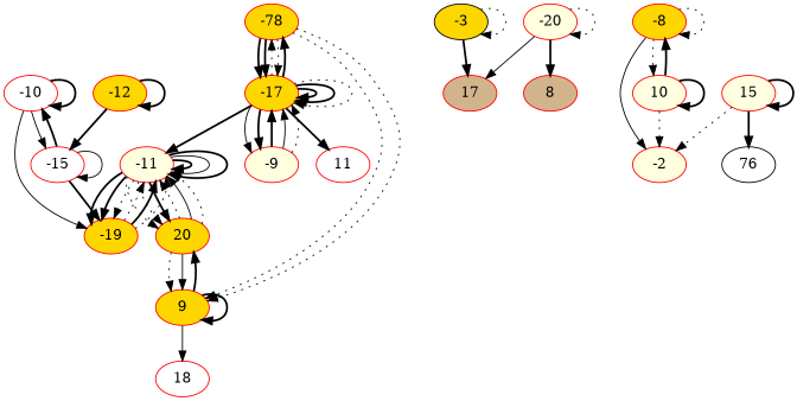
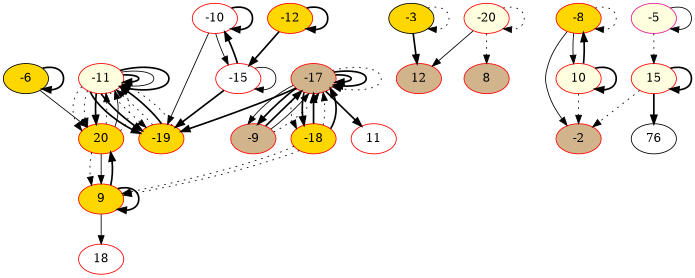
  digraph {
    fontname="DejaVu Serif"
    node [color="1.900000 1.900000 1.900000" fillcolor=gold fontname="DejaVu Serif" style=filled]
    edge [fontname="DejaVu Serif" style=bold]
    -11 [fillcolor=lightyellow]
    -19
    20
    9
    18 [fillcolor=white]
-   -17
-   -9 [fillcolor=lightyellow]
-   -18 [label=-78]
+   -17 [fillcolor=tan]
+   -9 [fillcolor=tan]
+   -18
    11 [fillcolor=white]
    -3 [color="0.000000 0.000000 0.000000"]
-   12 [fillcolor=tan label=17]
+   12 [fillcolor=tan]
+   -6 [color="0.000000 0.000000 0.000000"]
    -20 [fillcolor=lightyellow]
    8 [fillcolor=tan]
    -8
-   -2 [fillcolor=lightyellow]
+   -2 [fillcolor=tan]
    10 [fillcolor=lightyellow]
    -10 [fillcolor=white]
    -15 [fillcolor=white]
    -12
    15 [fillcolor=lightyellow]
    n22 [color="0.000000 0.000000 0.000000" fillcolor=white label=76]
+   -5 [color="0.900000 0.900000 0.900000" fillcolor=lightyellow]
    -11 -> -11
    -11 -> -11 [style=solid]
    -11 -> -11
    -11 -> -19
    -11 -> -19
    -11 -> -19 [style=dotted]
    -11 -> 20 [style=dotted]
    -11 -> 20 [style=dotted]
    -11 -> 20
    -19 -> -11 [style=dotted]
    -19 -> -11
    -19 -> -11 [style=dotted]
    20 -> -11 [style=dotted]
    20 -> -11 [style=solid]
    20 -> -11 [style=dotted]
    20 -> 9 [style=dotted]
    20 -> 9 [style=solid]
    9 -> 20
    9 -> 9
    9 -> 18 [style=solid]
-   -17 -> -11
+   -17 -> -19
    -17 -> -17
    -17 -> -17
    -17 -> -17 [style=dotted]
    -17 -> -9 [style=solid]
    -17 -> -9
    -17 -> -18 [style=dotted]
    -17 -> -18
    -17 -> 11
    -9 -> -17
    -9 -> -17 [style=solid]
    -9 -> -17 [style=dotted]
    -18 -> 9 [style=dotted]
    -18 -> 9 [style=dotted]
    -18 -> -17
    -18 -> -17 [style=dotted]
    -18 -> -17
    -3 -> -3 [style=dotted]
    -3 -> 12
+   -6 -> 20 [style=solid]
+   -6 -> -6
    -20 -> 12 [style=solid]
    -20 -> -20 [style=dotted]
-   -20 -> 8
+   -20 -> 8 [style=dotted]
    -8 -> -8 [style=dotted]
    -8 -> -2 [style=solid]
-   -8 -> 10 [style=dotted]
+   -8 -> 10 [style=solid]
    10 -> -8
    10 -> -2 [style=dotted]
    10 -> 10
    -10 -> -19 [style=solid]
    -10 -> -10
    -10 -> -15 [style=solid]
    -15 -> -19
    -15 -> -10
    -15 -> -15 [style=solid]
    -12 -> -15
    -12 -> -12
    15 -> -2 [style=dotted]
    15 -> 15
    15 -> n22
+   -5 -> 15 [style=dotted]
+   -5 -> -5 [style=solid]
  }
